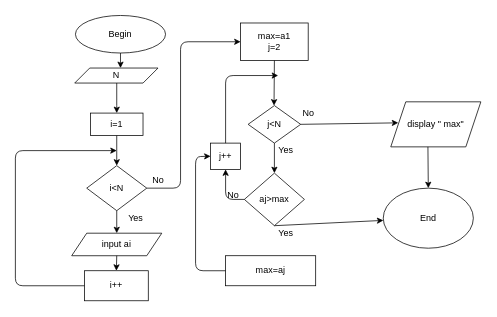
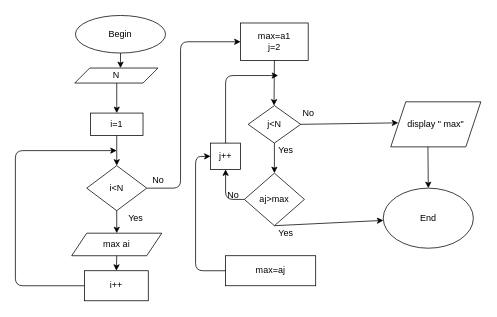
  <mxCell id="0" />
  <mxCell id="1" parent="0" />
  <mxCell id="2" value="Begin" style="ellipse;whiteSpace=wrap;html=1;" vertex="1" parent="1"><mxGeometry x="100" width="120" height="50" as="geometry" y="20" /></mxCell>
  <mxCell id="3" value="" style="endArrow=classic;html=1;exitX=0.5;exitY=1;exitDx=0;exitDy=0;entryX=0.5;entryY=0;entryDx=0;entryDy=0;" edge="1" parent="1" source="2"><mxGeometry width="50" height="50" relative="1" as="geometry"><mxPoint x="330" y="210" as="sourcePoint" /><mxPoint x="160" y="90" as="targetPoint" /></mxGeometry></mxCell>
  <mxCell id="4" value="" style="edgeStyle=orthogonalEdgeStyle;rounded=0;orthogonalLoop=1;jettySize=auto;html=1;entryX=0.5;entryY=0;entryDx=0;entryDy=0;" edge="1" parent="1" source="5" target="6"><mxGeometry relative="1" as="geometry"><mxPoint x="159" y="160" as="targetPoint" /><Array as="points"><mxPoint x="155" y="140" /></Array></mxGeometry></mxCell>
  <mxCell id="5" value="N" style="shape=parallelogram;perimeter=parallelogramPerimeter;whiteSpace=wrap;html=1;fixedSize=1;" vertex="1" parent="1"><mxGeometry x="99" y="90" width="111" height="20" as="geometry" /></mxCell>
  <mxCell id="6" value="i=1" style="rounded=0;whiteSpace=wrap;html=1;" vertex="1" parent="1"><mxGeometry x="120" y="150" width="70" height="30" as="geometry" /></mxCell>
  <mxCell id="7" value="i&amp;lt;N" style="rhombus;whiteSpace=wrap;html=1;" vertex="1" parent="1"><mxGeometry x="115" y="220" width="80" height="60" as="geometry" /></mxCell>
- <mxCell id="8" value="input ai" style="shape=parallelogram;perimeter=parallelogramPerimeter;whiteSpace=wrap;html=1;fixedSize=1;" vertex="1" parent="1"><mxGeometry x="95" y="310" width="120" height="30" as="geometry" /></mxCell>
+ <mxCell id="8" value="max ai" style="shape=parallelogram;perimeter=parallelogramPerimeter;whiteSpace=wrap;html=1;fixedSize=1;" vertex="1" parent="1"><mxGeometry x="95" y="310" width="120" height="30" as="geometry" /></mxCell>
  <mxCell id="9" value="i++" style="rounded=0;whiteSpace=wrap;html=1;" vertex="1" parent="1"><mxGeometry x="112" y="360" width="85" height="40" as="geometry" /></mxCell>
  <mxCell id="10" value="max=a1&lt;br&gt;j=2" style="rounded=0;whiteSpace=wrap;html=1;" vertex="1" parent="1"><mxGeometry x="320" y="30" width="90" height="50" as="geometry" /></mxCell>
  <mxCell id="11" value="j&amp;lt;N" style="rhombus;whiteSpace=wrap;html=1;" vertex="1" parent="1"><mxGeometry x="330" y="140" width="70" height="50" as="geometry" /></mxCell>
  <mxCell id="12" value="aj&amp;gt;max" style="rhombus;whiteSpace=wrap;html=1;" vertex="1" parent="1"><mxGeometry x="325" y="230" width="80" height="70" as="geometry" /></mxCell>
  <mxCell id="13" value="max=aj" style="rounded=0;whiteSpace=wrap;html=1;" vertex="1" parent="1"><mxGeometry x="300" y="340" width="120" height="40" as="geometry" /></mxCell>
  <mxCell id="14" value="display &quot; max&quot;" style="shape=parallelogram;perimeter=parallelogramPerimeter;whiteSpace=wrap;html=1;fixedSize=1;" vertex="1" parent="1"><mxGeometry x="520" y="135" width="120" height="60" as="geometry" /></mxCell>
  <mxCell id="15" value="End" style="ellipse;whiteSpace=wrap;html=1;" vertex="1" parent="1"><mxGeometry x="510" y="250" width="120" height="80" as="geometry" /></mxCell>
  <mxCell id="16" value="" style="endArrow=classic;html=1;exitX=0.5;exitY=1;exitDx=0;exitDy=0;entryX=0.5;entryY=0;entryDx=0;entryDy=0;" edge="1" parent="1" source="6" target="7"><mxGeometry width="50" height="50" relative="1" as="geometry"><mxPoint x="200" y="200" as="sourcePoint" /><mxPoint x="250" y="150" as="targetPoint" /></mxGeometry></mxCell>
  <mxCell id="17" value="" style="endArrow=classic;html=1;entryX=0.5;entryY=0;entryDx=0;entryDy=0;" edge="1" parent="1" target="8"><mxGeometry width="50" height="50" relative="1" as="geometry"><mxPoint x="155" y="280" as="sourcePoint" /><mxPoint x="250" y="150" as="targetPoint" /></mxGeometry></mxCell>
  <mxCell id="18" value="" style="endArrow=classic;html=1;entryX=0.5;entryY=0;entryDx=0;entryDy=0;exitX=0.5;exitY=1;exitDx=0;exitDy=0;" edge="1" parent="1" source="8" target="9"><mxGeometry width="50" height="50" relative="1" as="geometry"><mxPoint x="165" y="290" as="sourcePoint" /><mxPoint x="165" y="320" as="targetPoint" /></mxGeometry></mxCell>
  <mxCell id="19" value="" style="endArrow=classic;html=1;exitX=0;exitY=0.5;exitDx=0;exitDy=0;" edge="1" parent="1" source="9"><mxGeometry width="50" height="50" relative="1" as="geometry"><mxPoint x="175" y="300" as="sourcePoint" /><mxPoint x="155" y="200" as="targetPoint" /><Array as="points"><mxPoint x="20" y="380" /><mxPoint x="20" y="200" /></Array></mxGeometry></mxCell>
  <mxCell id="20" value="Yes" style="text;html=1;align=center;verticalAlign=middle;resizable=0;points=[];autosize=1;" vertex="1" parent="1"><mxGeometry x="160" y="280" width="40" height="20" as="geometry" /></mxCell>
  <mxCell id="21" value="" style="endArrow=classic;html=1;exitX=1;exitY=0.5;exitDx=0;exitDy=0;entryX=0;entryY=0.5;entryDx=0;entryDy=0;" edge="1" parent="1" source="7" target="10"><mxGeometry width="50" height="50" relative="1" as="geometry"><mxPoint x="200" y="200" as="sourcePoint" /><mxPoint x="250" y="150" as="targetPoint" /><Array as="points"><mxPoint x="240" y="250" /><mxPoint x="240" y="55" /></Array></mxGeometry></mxCell>
  <mxCell id="22" value="No" style="text;html=1;align=center;verticalAlign=middle;resizable=0;points=[];autosize=1;" vertex="1" parent="1"><mxGeometry x="195" y="230" width="30" height="20" as="geometry" /></mxCell>
  <mxCell id="23" value="" style="endArrow=classic;html=1;exitX=0.5;exitY=1;exitDx=0;exitDy=0;entryX=0.5;entryY=0;entryDx=0;entryDy=0;" edge="1" parent="1" source="11" target="12"><mxGeometry width="50" height="50" relative="1" as="geometry"><mxPoint x="375" y="110" as="sourcePoint" /><mxPoint x="375" y="150" as="targetPoint" /></mxGeometry></mxCell>
  <mxCell id="24" value="" style="endArrow=classic;html=1;exitX=0.5;exitY=1;exitDx=0;exitDy=0;entryX=0.5;entryY=0;entryDx=0;entryDy=0;" edge="1" parent="1" source="10"><mxGeometry width="50" height="50" relative="1" as="geometry"><mxPoint x="364.5" y="100" as="sourcePoint" /><mxPoint x="364.5" y="140" as="targetPoint" /></mxGeometry></mxCell>
  <mxCell id="25" value="" style="endArrow=classic;html=1;exitX=0.5;exitY=1;exitDx=0;exitDy=0;" edge="1" parent="1" source="12" target="15"><mxGeometry width="50" height="50" relative="1" as="geometry"><mxPoint x="395" y="130" as="sourcePoint" /><mxPoint x="362" y="330" as="targetPoint" /></mxGeometry></mxCell>
  <mxCell id="26" value="" style="endArrow=classic;html=1;exitX=1;exitY=0.5;exitDx=0;exitDy=0;" edge="1" parent="1" source="11"><mxGeometry width="50" height="50" relative="1" as="geometry"><mxPoint x="200" y="200" as="sourcePoint" /><mxPoint x="530" y="163" as="targetPoint" /></mxGeometry></mxCell>
  <mxCell id="27" value="" style="endArrow=classic;html=1;exitX=0.5;exitY=1;exitDx=0;exitDy=0;entryX=0.5;entryY=0;entryDx=0;entryDy=0;" edge="1" parent="1" target="15"><mxGeometry width="50" height="50" relative="1" as="geometry"><mxPoint x="569.5" y="195" as="sourcePoint" /><mxPoint x="569.5" y="235" as="targetPoint" /></mxGeometry></mxCell>
  <mxCell id="28" value="" style="endArrow=classic;html=1;exitX=0;exitY=0.5;exitDx=0;exitDy=0;entryX=0;entryY=0.5;entryDx=0;entryDy=0;" edge="1" parent="1" source="13" target="32"><mxGeometry width="50" height="50" relative="1" as="geometry"><mxPoint x="415" y="150" as="sourcePoint" /><mxPoint x="360" y="100" as="targetPoint" /><Array as="points"><mxPoint x="260" y="360" /><mxPoint x="260" y="208" /></Array></mxGeometry></mxCell>
  <mxCell id="29" value="Yes" style="text;html=1;align=center;verticalAlign=middle;resizable=0;points=[];autosize=1;" vertex="1" parent="1"><mxGeometry x="360" y="300" width="40" height="20" as="geometry" /></mxCell>
  <mxCell id="30" value="Yes" style="text;html=1;align=center;verticalAlign=middle;resizable=0;points=[];autosize=1;" vertex="1" parent="1"><mxGeometry x="360" y="190" width="40" height="20" as="geometry" /></mxCell>
  <mxCell id="31" value="No" style="text;html=1;align=center;verticalAlign=middle;resizable=0;points=[];autosize=1;" vertex="1" parent="1"><mxGeometry x="395" y="140" width="30" height="20" as="geometry" /></mxCell>
  <mxCell id="32" value="j++" style="rounded=0;whiteSpace=wrap;html=1;" vertex="1" parent="1"><mxGeometry x="280" y="190" width="40" height="35" as="geometry" /></mxCell>
  <mxCell id="33" value="" style="endArrow=classic;html=1;exitX=0;exitY=0.5;exitDx=0;exitDy=0;entryX=0.5;entryY=1;entryDx=0;entryDy=0;" edge="1" parent="1" source="12" target="32"><mxGeometry width="50" height="50" relative="1" as="geometry"><mxPoint x="200" y="210" as="sourcePoint" /><mxPoint x="300" y="265" as="targetPoint" /><Array as="points"><mxPoint x="300" y="265" /></Array></mxGeometry></mxCell>
  <mxCell id="34" value="" style="endArrow=classic;html=1;exitX=0.5;exitY=0;exitDx=0;exitDy=0;" edge="1" parent="1" source="32"><mxGeometry width="50" height="50" relative="1" as="geometry"><mxPoint x="425" y="160" as="sourcePoint" /><mxPoint x="370" y="100" as="targetPoint" /><Array as="points"><mxPoint x="300" y="100" /></Array></mxGeometry></mxCell>
  <mxCell id="35" value="No" style="text;html=1;align=center;verticalAlign=middle;resizable=0;points=[];autosize=1;" vertex="1" parent="1"><mxGeometry x="295" y="250" width="30" height="20" as="geometry" /></mxCell>
